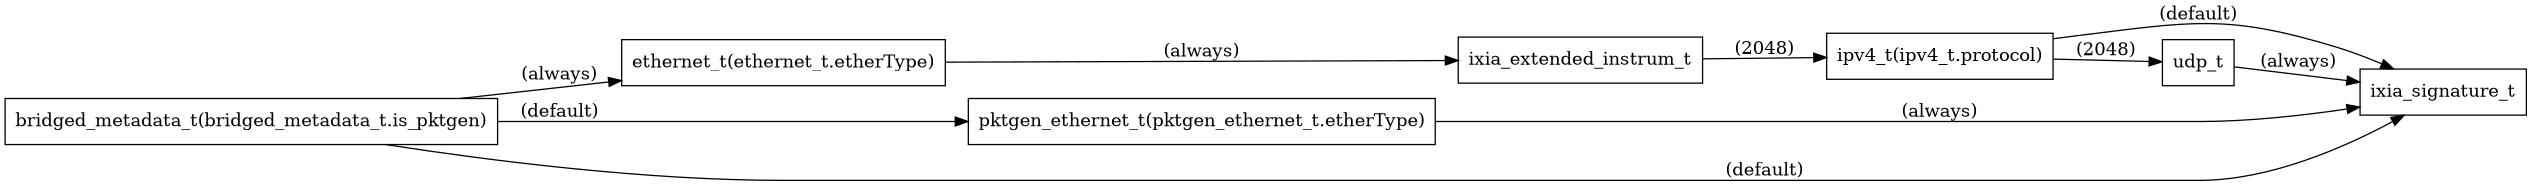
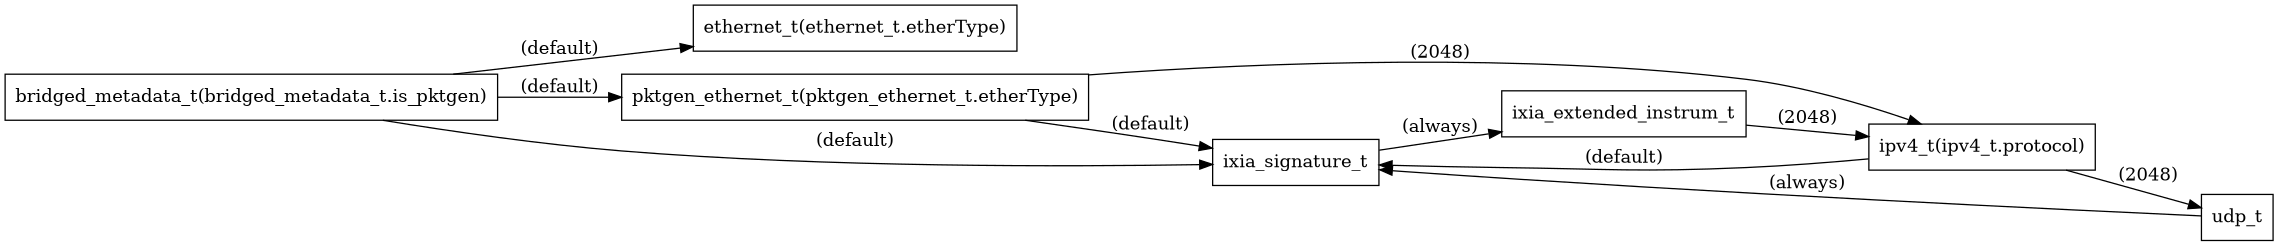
  digraph {
    rankdir=LR
    node [shape=rectangle]
    edge [shape=rectangle]
    n1 [label="bridged_metadata_t(bridged_metadata_t.is_pktgen)"]
    n2 [label="ethernet_t(ethernet_t.etherType)"]
    n3 [label="pktgen_ethernet_t(pktgen_ethernet_t.etherType)"]
    n4 [label=ixia_signature_t]
    n5 [label="ipv4_t(ipv4_t.protocol)"]
    n6 [label=udp_t]
    n7 [label=ixia_extended_instrum_t]
-   n1 -> n2 [label="(always)"]
+   n1 -> n2 [label="(default)"]
    n1 -> n3 [label="(default)"]
    n1 -> n4 [label="(default)"]
-   n3 -> n4 [label="(always)"]
-   n2 -> n7 [label="(always)"]
+   n3 -> n4 [label="(default)"]
+   n3 -> n5 [label="(2048)"]
+   n4 -> n7 [label="(always)"]
    n5 -> n4 [label="(default)"]
    n5 -> n6 [label="(2048)"]
    n6 -> n4 [label="(always)"]
    n7 -> n5 [label="(2048)"]
  }
